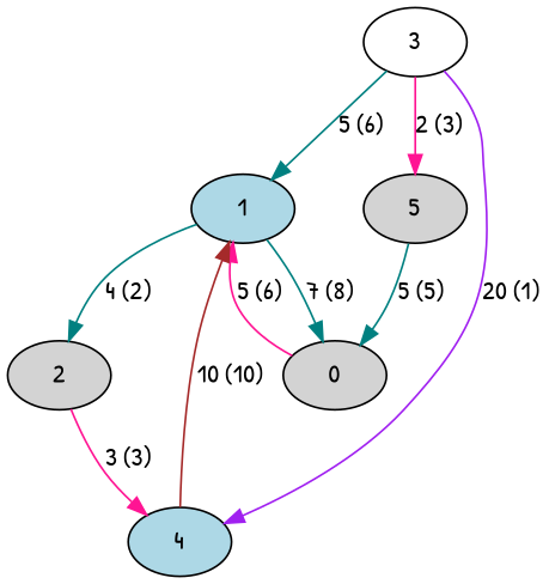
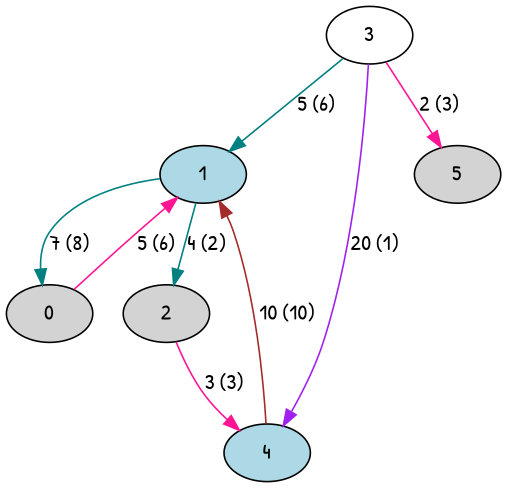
  digraph {
    fontname="Patrick Hand"
    node [fillcolor=lightgrey fontname="Patrick Hand" style=filled]
    edge [color=teal fontname="Patrick Hand"]
    1 [fillcolor=lightblue]
    0
    2
    4 [fillcolor=lightblue]
    3 [fillcolor=white]
    5
    1 -> 0 [label="7 (8)"]
    1 -> 2 [label="4 (2)"]
    0 -> 1 [color=deeppink label="5 (6)"]
    2 -> 4 [color=deeppink label="3 (3)"]
    4 -> 1 [color=brown label="10 (10)"]
    3 -> 1 [label="5 (6)"]
    3 -> 4 [color=purple label="20 (1)"]
    3 -> 5 [color=deeppink label="2 (3)"]
-   5 -> 0 [label="5 (5)"]
  }
